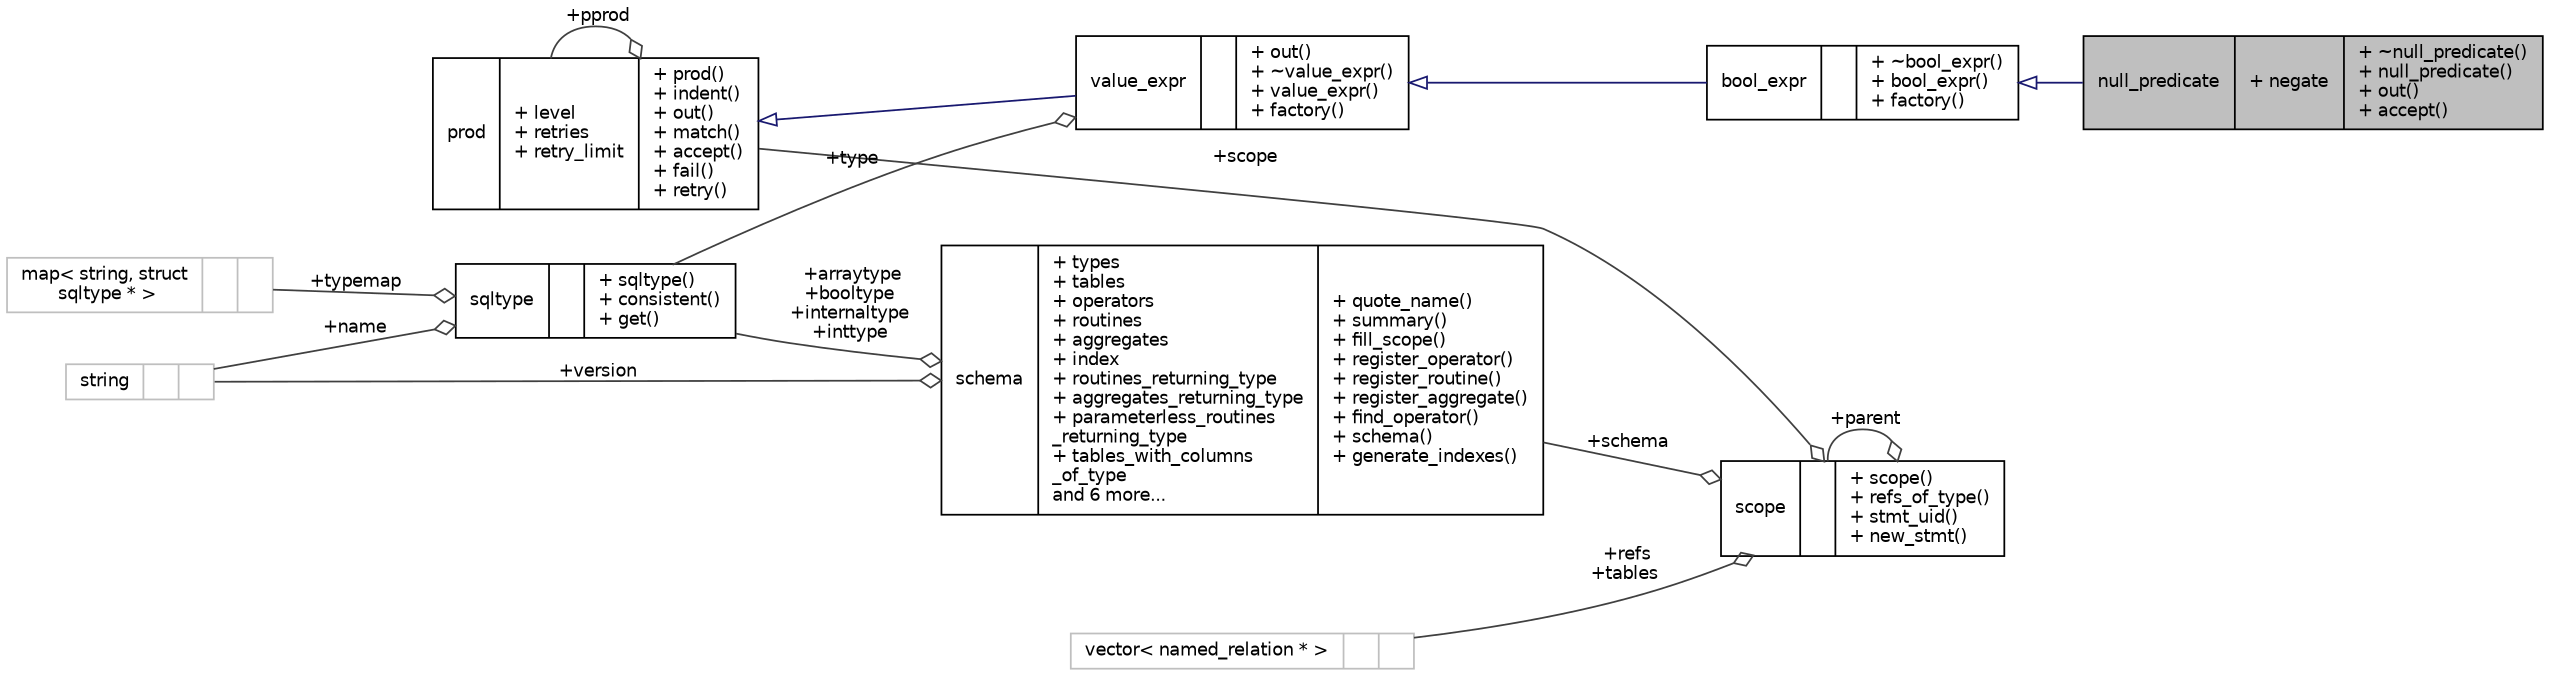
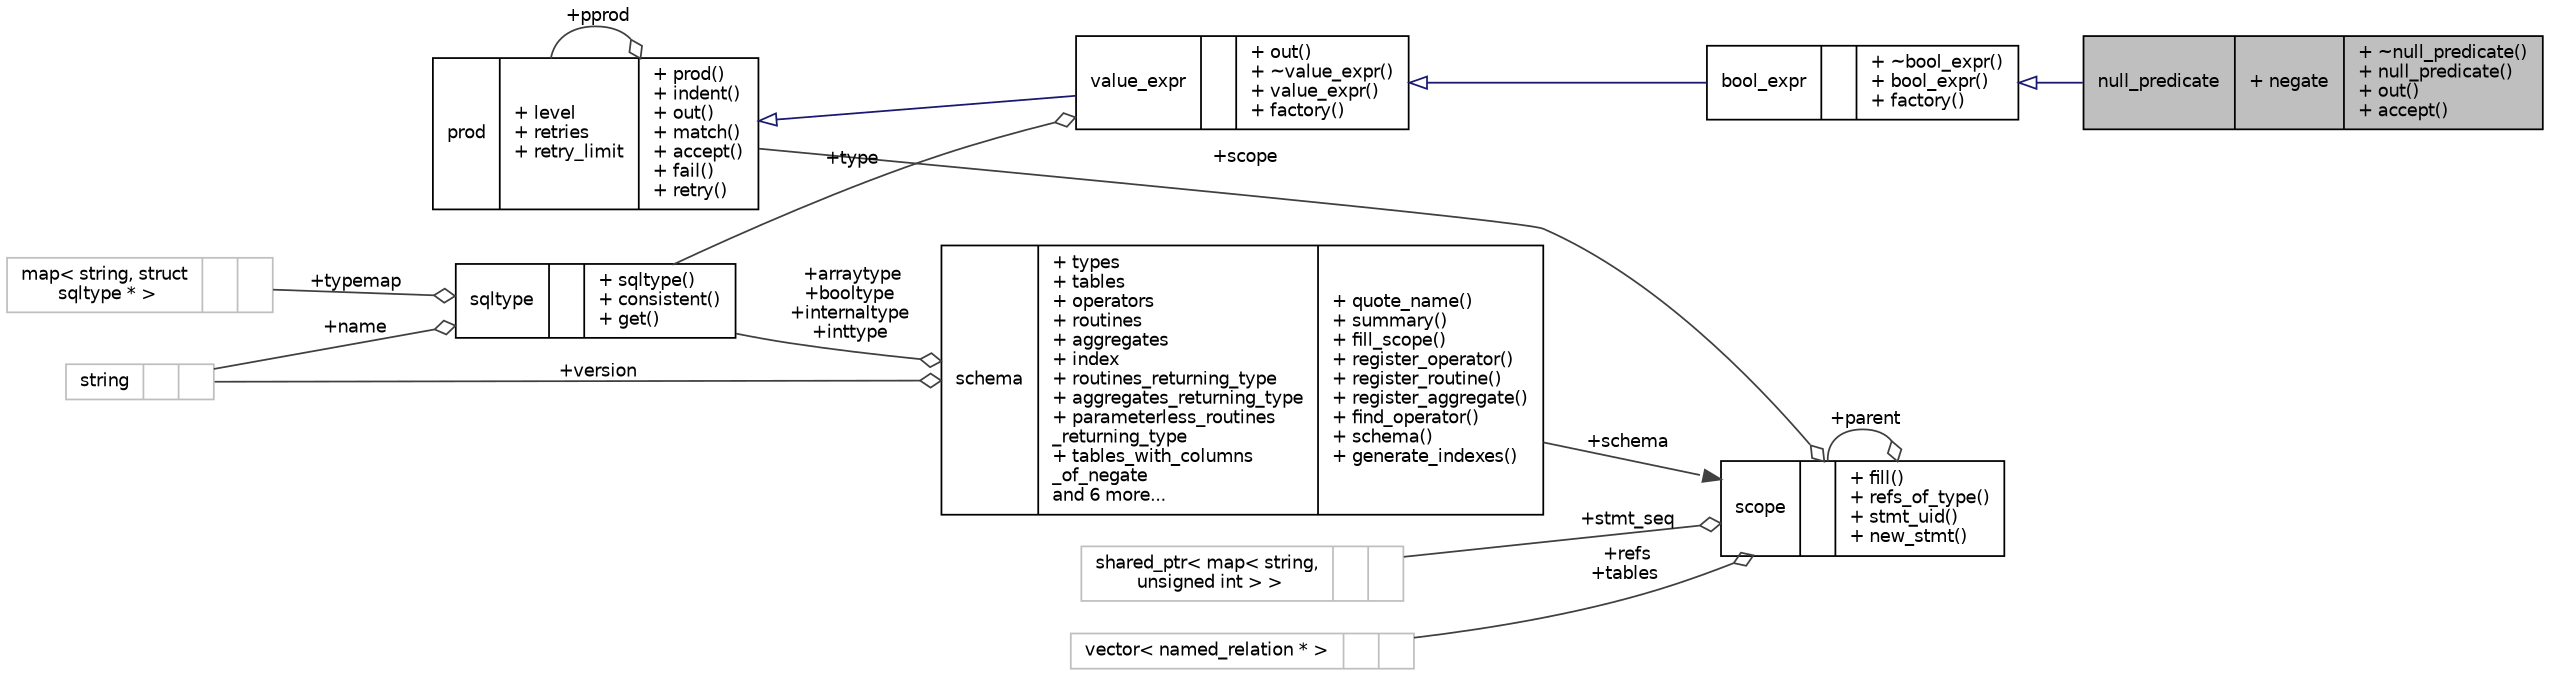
  digraph {
    rankdir=LR
    node [color=black fillcolor=white fontname=Helvetica fontsize=10 shape=record style=filled]
    edge [color=grey25 fontname=Helvetica fontsize=10 labelfontname=Helvetica labelfontsize=10 style=solid arrowhead=odiamond]
    n1 [fillcolor=grey75 fontcolor=black height=0.2 label="{null_predicate\n|+ negate\l|+ ~null_predicate()\l+ null_predicate()\l+ out()\l+ accept()\l}" width=0.4]
    n2 [height=0.2 label="{bool_expr\n||+ ~bool_expr()\l+ bool_expr()\l+ factory()\l}" width=0.4]
    n3 [height=0.2 label="{value_expr\n||+ out()\l+ ~value_expr()\l+ value_expr()\l+ factory()\l}" width=0.4]
    n4 [height=0.2 label="{prod\n|+ level\l+ retries\l+ retry_limit\l|+ prod()\l+ indent()\l+ out()\l+ match()\l+ accept()\l+ fail()\l+ retry()\l}" width=0.4]
-   n5 [height=0.2 label="{scope\n||+ scope()\l+ refs_of_type()\l+ stmt_uid()\l+ new_stmt()\l}" width=0.4]
-   n6 [height=0.2 label="{schema\n|+ types\l+ tables\l+ operators\l+ routines\l+ aggregates\l+ index\l+ routines_returning_type\l+ aggregates_returning_type\l+ parameterless_routines\l_returning_type\l+ tables_with_columns\l_of_type\land 6 more...\l|+ quote_name()\l+ summary()\l+ fill_scope()\l+ register_operator()\l+ register_routine()\l+ register_aggregate()\l+ find_operator()\l+ schema()\l+ generate_indexes()\l}" width=0.4]
+   n5 [height=0.2 label="{scope\n||+ fill()\l+ refs_of_type()\l+ stmt_uid()\l+ new_stmt()\l}" width=0.4]
+   n6 [height=0.2 label="{schema\n|+ types\l+ tables\l+ operators\l+ routines\l+ aggregates\l+ index\l+ routines_returning_type\l+ aggregates_returning_type\l+ parameterless_routines\l_returning_type\l+ tables_with_columns\l_of_negate\land 6 more...\l|+ quote_name()\l+ summary()\l+ fill_scope()\l+ register_operator()\l+ register_routine()\l+ register_aggregate()\l+ find_operator()\l+ schema()\l+ generate_indexes()\l}" width=0.4]
    n7 [color=grey75 height=0.2 label="{string\n||}" width=0.4]
    n8 [height=0.2 label="{sqltype\n||+ sqltype()\l+ consistent()\l+ get()\l}" width=0.4]
    n9 [color=grey75 height=0.2 label="{map\< string, struct\l sqltype * \>\n||}" width=0.4]
+   n10 [color=grey75 height=0.2 label="{shared_ptr\< map\< string,\l unsigned int \> \>\n||}" width=0.4]
    n11 [color=grey75 height=0.2 label="{vector\< named_relation * \>\n||}" width=0.4]
    n2 -> n1 [arrowtail=onormal color=midnightblue dir=back arrowhead=""]
    n3 -> n2 [arrowtail=onormal color=midnightblue dir=back arrowhead=""]
    n4 -> n3 [arrowtail=onormal color=midnightblue dir=back arrowhead=""]
    n4 -> n4 [label=" +pprod"]
    n4 -> n5 [label=" +scope"]
    n5 -> n5 [label=" +parent"]
-   n6 -> n5 [label=" +schema"]
+   n6 -> n5 [arrowhead=normal label=" +schema"]
    n7 -> n6 [label=" +version"]
    n7 -> n8 [label=" +name"]
    n8 -> n3 [label=" +type"]
    n8 -> n6 [label=" +arraytype\n+booltype\n+internaltype\n+inttype"]
    n9 -> n8 [label=" +typemap"]
+   n10 -> n5 [label=" +stmt_seq"]
    n11 -> n5 [label=" +refs\n+tables"]
  }
